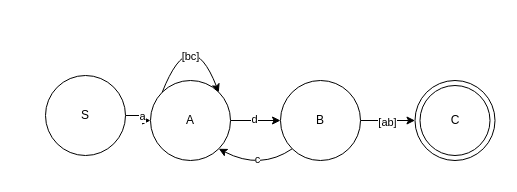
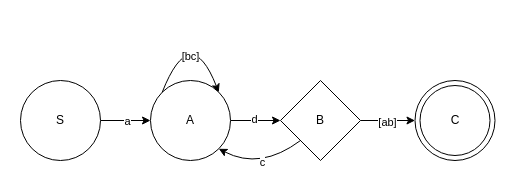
  <mxCell id="0" />
  <mxCell id="1" parent="0" />
  <mxCell id="2" style="edgeStyle=orthogonalEdgeStyle;rounded=0;orthogonalLoop=1;jettySize=auto;html=1;" edge="1" parent="1" source="4" target="7"><mxGeometry relative="1" as="geometry" /></mxCell>
  <mxCell id="3" value="a" style="edgeLabel;html=1;align=center;verticalAlign=middle;resizable=0;points=[];" vertex="1" connectable="0" parent="2"><mxGeometry x="0.04" relative="1" as="geometry"><mxPoint as="offset" /></mxGeometry></mxCell>
- <mxCell id="4" value="S" style="ellipse;whiteSpace=wrap;html=1;aspect=fixed;" vertex="1" parent="1"><mxGeometry x="45" y="75" width="80" height="80" as="geometry" /></mxCell>
+ <mxCell id="4" value="S" style="ellipse;whiteSpace=wrap;html=1;aspect=fixed;" vertex="1" parent="1"><mxGeometry x="20" y="80" width="80" height="80" as="geometry" /></mxCell>
  <mxCell id="5" style="edgeStyle=orthogonalEdgeStyle;rounded=0;orthogonalLoop=1;jettySize=auto;html=1;" edge="1" parent="1" source="7" target="12"><mxGeometry relative="1" as="geometry" /></mxCell>
  <mxCell id="6" value="d" style="edgeLabel;html=1;align=center;verticalAlign=middle;resizable=0;points=[];" vertex="1" connectable="0" parent="5"><mxGeometry x="-0.08" y="2" relative="1" as="geometry"><mxPoint as="offset" /></mxGeometry></mxCell>
  <mxCell id="7" value="A" style="ellipse;whiteSpace=wrap;html=1;aspect=fixed;" vertex="1" parent="1"><mxGeometry x="150" y="80" width="80" height="80" as="geometry" /></mxCell>
  <mxCell id="8" style="rounded=0;orthogonalLoop=1;jettySize=auto;html=1;exitX=0;exitY=1;exitDx=0;exitDy=0;entryX=1;entryY=1;entryDx=0;entryDy=0;curved=1;" edge="1" parent="1" source="12" target="7"><mxGeometry relative="1" as="geometry"><Array as="points"><mxPoint x="260" y="170" /></Array></mxGeometry></mxCell>
  <mxCell id="9" value="c" style="edgeLabel;html=1;align=center;verticalAlign=middle;resizable=0;points=[];" vertex="1" connectable="0" parent="8"><mxGeometry x="0.101" y="-8" relative="1" as="geometry"><mxPoint as="offset" /></mxGeometry></mxCell>
  <mxCell id="10" style="rounded=0;orthogonalLoop=1;jettySize=auto;html=1;exitX=1;exitY=0.5;exitDx=0;exitDy=0;entryX=0;entryY=0.5;entryDx=0;entryDy=0;" edge="1" parent="1" source="12" target="15"><mxGeometry relative="1" as="geometry" /></mxCell>
  <mxCell id="11" value="[ab]" style="edgeLabel;html=1;align=center;verticalAlign=middle;resizable=0;points=[];" vertex="1" connectable="0" parent="10"><mxGeometry x="-0.046" y="-1" relative="1" as="geometry"><mxPoint as="offset" /></mxGeometry></mxCell>
- <mxCell id="12" value="B" style="ellipse;whiteSpace=wrap;html=1;aspect=fixed;" vertex="1" parent="1"><mxGeometry x="280" y="80" width="80" height="80" as="geometry" /></mxCell>
+ <mxCell id="12" value="B" style="rhombus;whiteSpace=wrap;html=1;aspect=fixed;" vertex="1" parent="1"><mxGeometry x="280" y="80" width="80" height="80" as="geometry" /></mxCell>
  <mxCell id="13" style="rounded=0;orthogonalLoop=1;jettySize=auto;html=1;exitX=0;exitY=0;exitDx=0;exitDy=0;entryX=1;entryY=0;entryDx=0;entryDy=0;curved=1;" edge="1" parent="1" source="7" target="7"><mxGeometry relative="1" as="geometry"><Array as="points"><mxPoint x="190" y="20" /></Array></mxGeometry></mxCell>
  <mxCell id="14" value="[bc]" style="edgeLabel;html=1;align=center;verticalAlign=middle;resizable=0;points=[];" vertex="1" connectable="0" parent="13"><mxGeometry x="-0.427" y="-12" relative="1" as="geometry"><mxPoint as="offset" /></mxGeometry></mxCell>
  <mxCell id="15" value="C" style="ellipse;whiteSpace=wrap;html=1;aspect=fixed;" vertex="1" parent="1"><mxGeometry x="414.5" y="80" width="80" height="80" as="geometry" /></mxCell>
  <mxCell id="16" value="C" style="ellipse;whiteSpace=wrap;html=1;aspect=fixed;" vertex="1" parent="1"><mxGeometry x="419.5" y="85" width="70" height="70" as="geometry" /></mxCell>
